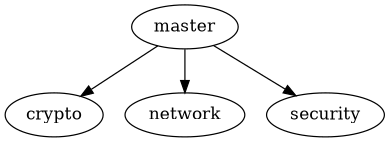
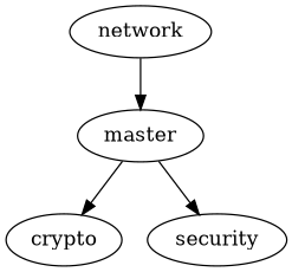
  digraph {
    master
    crypto
    network
    security
    master -> crypto
-   master -> network
+   network -> master
    master -> security
  }
